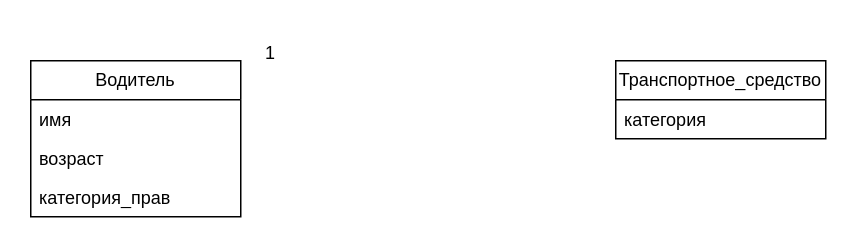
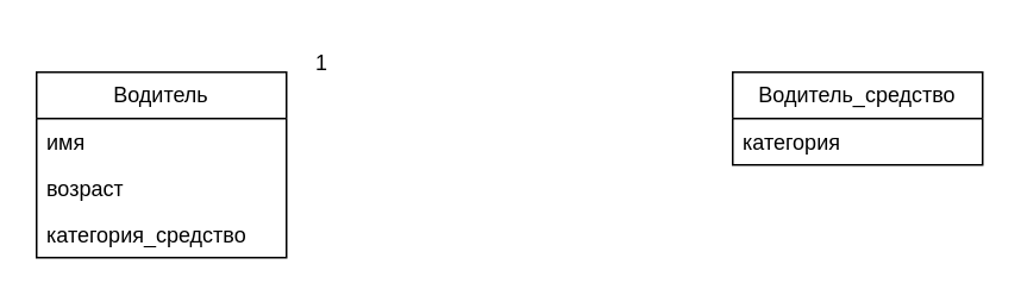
  <mxCell id="0" />
  <mxCell id="1" parent="0" />
  <mxCell id="2" value="Водитель" style="swimlane;fontStyle=0;childLayout=stackLayout;horizontal=1;startSize=26;fillColor=none;horizontalStack=0;resizeParent=1;resizeParentMax=0;resizeLast=0;collapsible=1;marginBottom=0;whiteSpace=wrap;html=1;" vertex="1" parent="1"><mxGeometry x="20" y="40" width="140" height="104" as="geometry" /></mxCell>
  <mxCell id="3" value="имя" style="text;strokeColor=none;fillColor=none;align=left;verticalAlign=top;spacingLeft=4;spacingRight=4;overflow=hidden;rotatable=0;points=[[0,0.5],[1,0.5]];portConstraint=eastwest;whiteSpace=wrap;html=1;" vertex="1" parent="2"><mxGeometry y="26" width="140" height="26" as="geometry" /></mxCell>
  <mxCell id="4" value="возраст" style="text;strokeColor=none;fillColor=none;align=left;verticalAlign=top;spacingLeft=4;spacingRight=4;overflow=hidden;rotatable=0;points=[[0,0.5],[1,0.5]];portConstraint=eastwest;whiteSpace=wrap;html=1;" vertex="1" parent="2"><mxGeometry y="52" width="140" height="26" as="geometry" /></mxCell>
- <mxCell id="5" value="категория_прав" style="text;strokeColor=none;fillColor=none;align=left;verticalAlign=top;spacingLeft=4;spacingRight=4;overflow=hidden;rotatable=0;points=[[0,0.5],[1,0.5]];portConstraint=eastwest;whiteSpace=wrap;html=1;" vertex="1" parent="2"><mxGeometry y="78" width="140" height="26" as="geometry" /></mxCell>
- <mxCell id="6" value="Транспортное_средство" style="swimlane;fontStyle=0;childLayout=stackLayout;horizontal=1;startSize=26;fillColor=none;horizontalStack=0;resizeParent=1;resizeParentMax=0;resizeLast=0;collapsible=1;marginBottom=0;whiteSpace=wrap;html=1;" vertex="1" parent="1"><mxGeometry x="410" y="40" width="140" height="52" as="geometry" /></mxCell>
+ <mxCell id="5" value="категория_средство" style="text;strokeColor=none;fillColor=none;align=left;verticalAlign=top;spacingLeft=4;spacingRight=4;overflow=hidden;rotatable=0;points=[[0,0.5],[1,0.5]];portConstraint=eastwest;whiteSpace=wrap;html=1;" vertex="1" parent="2"><mxGeometry y="78" width="140" height="26" as="geometry" /></mxCell>
+ <mxCell id="6" value="Водитель_средство" style="swimlane;fontStyle=0;childLayout=stackLayout;horizontal=1;startSize=26;fillColor=none;horizontalStack=0;resizeParent=1;resizeParentMax=0;resizeLast=0;collapsible=1;marginBottom=0;whiteSpace=wrap;html=1;" vertex="1" parent="1"><mxGeometry x="410" y="40" width="140" height="52" as="geometry" /></mxCell>
  <mxCell id="7" value="категория" style="text;strokeColor=none;fillColor=none;align=left;verticalAlign=top;spacingLeft=4;spacingRight=4;overflow=hidden;rotatable=0;points=[[0,0.5],[1,0.5]];portConstraint=eastwest;whiteSpace=wrap;html=1;" vertex="1" parent="6"><mxGeometry y="26" width="140" height="26" as="geometry" /></mxCell>
  <mxCell id="8" value="1" style="text;html=1;align=center;verticalAlign=middle;whiteSpace=wrap;rounded=0;" vertex="1" parent="1"><mxGeometry x="150" y="20" width="60" height="30" as="geometry" /></mxCell>
